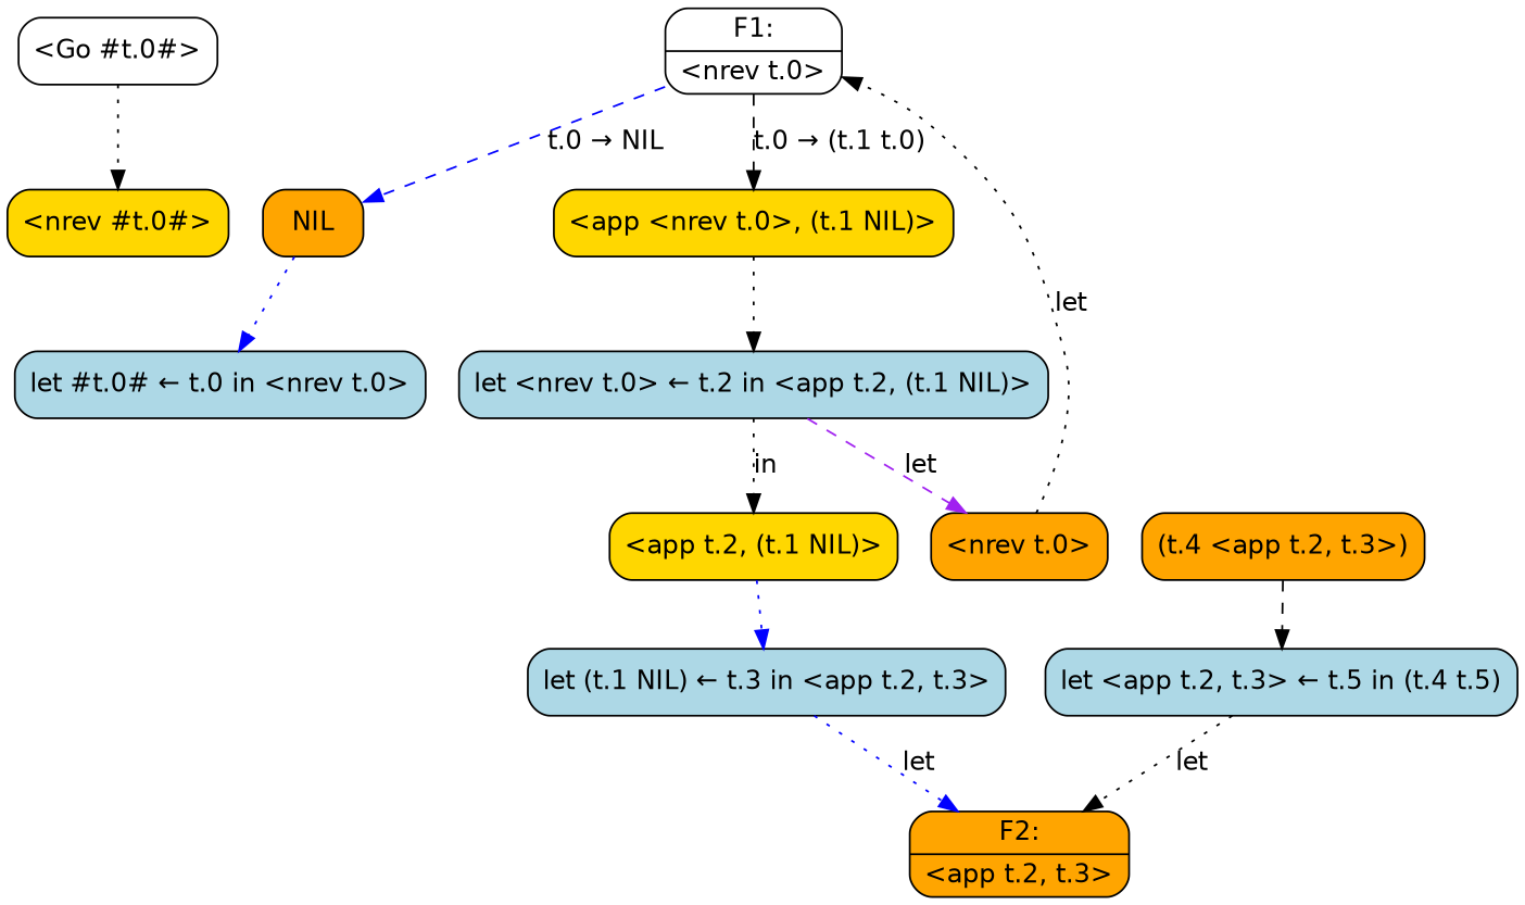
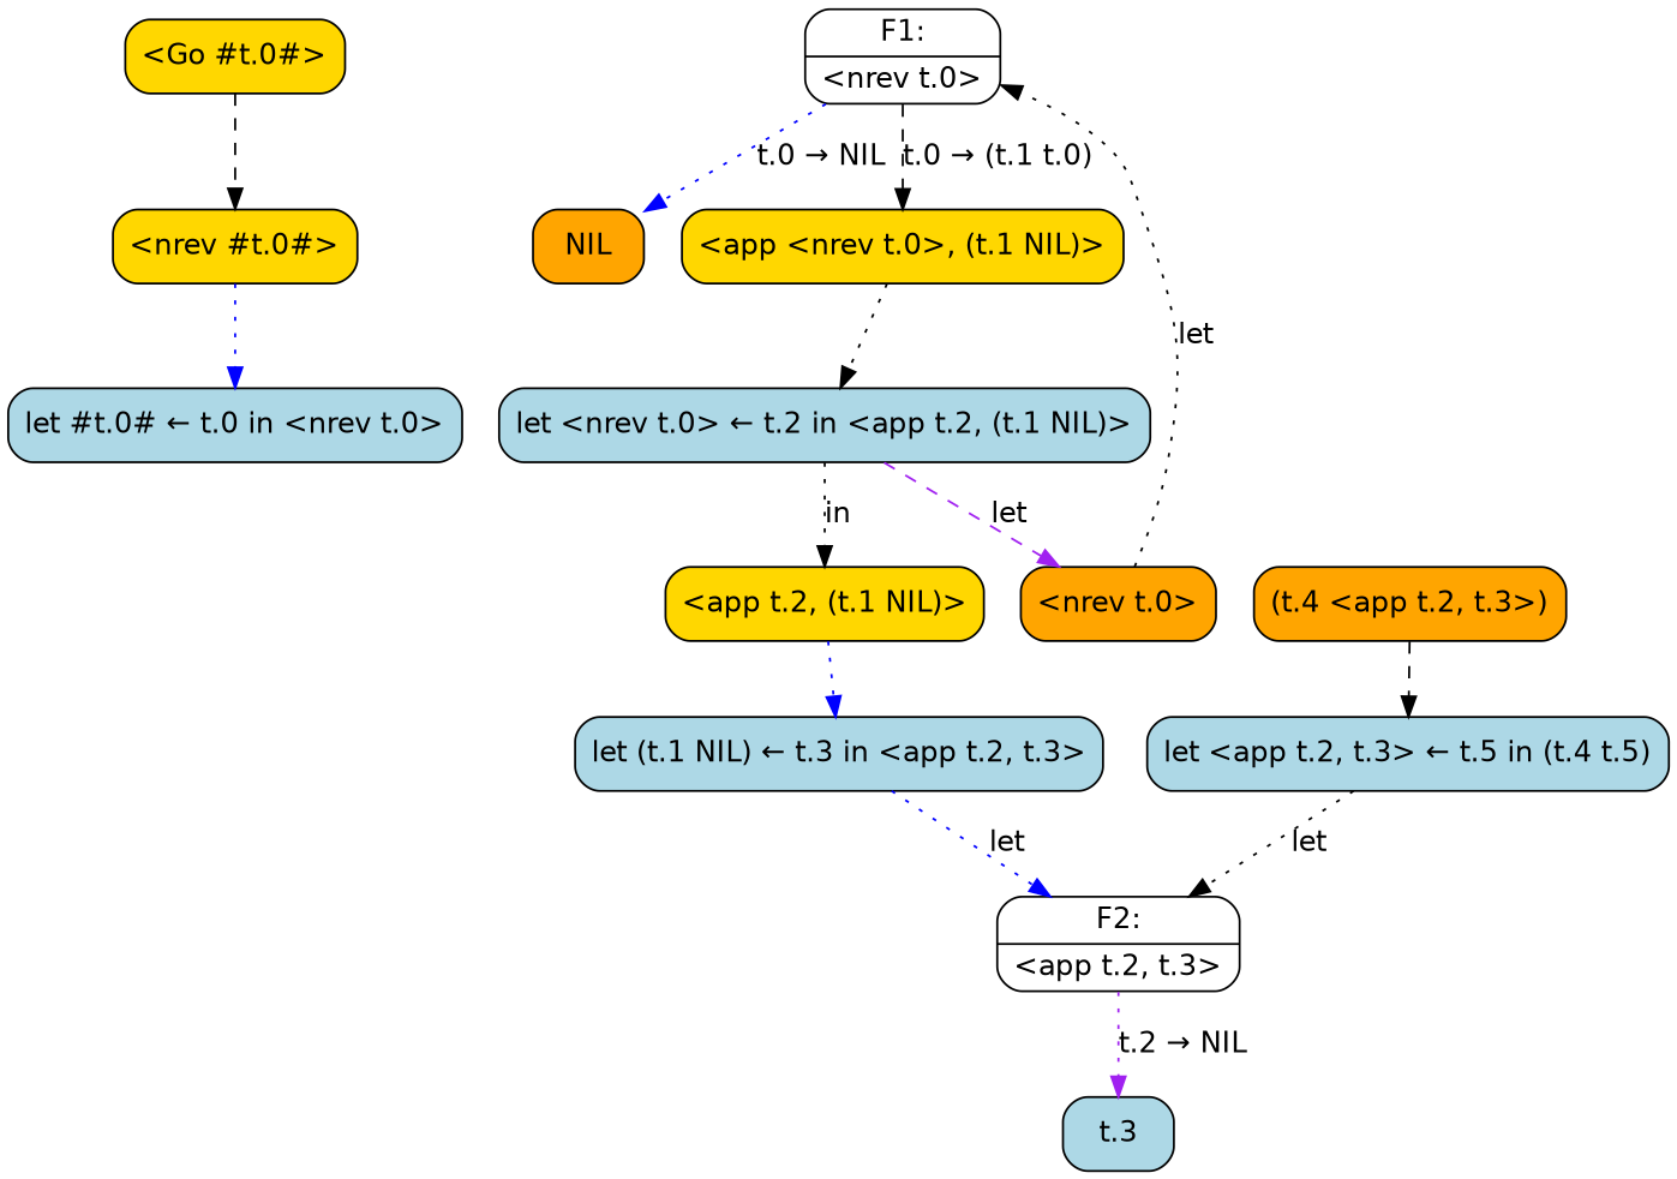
  digraph {
    fontname="DejaVu Sans"
    node [fillcolor=lightblue fontname="DejaVu Sans" shape=box style="rounded,filled"]
    edge [color=black fontname="DejaVu Sans" style=dotted]
-   n1 [fillcolor=white label="<Go #t.0#>"]
+   n1 [fillcolor=gold label="<Go #t.0#>"]
    n2 [fillcolor=gold label="<nrev #t.0#>"]
    n3 [label="let #t.0# ← t.0 in <nrev t.0>"]
    n4 [fillcolor=white label="{F1:|\<nrev t.0\>}" shape=record]
    n5 [fillcolor=orange label=NIL]
    n6 [fillcolor=gold label="<app <nrev t.0>, (t.1 NIL)>"]
    n7 [label="let <nrev t.0> ← t.2 in <app t.2, (t.1 NIL)>"]
    n8 [fillcolor=orange label="<nrev t.0>"]
    n9 [fillcolor=gold label="<app t.2, (t.1 NIL)>"]
    n10 [label="let (t.1 NIL) ← t.3 in <app t.2, t.3>"]
-   n11 [fillcolor=orange label="{F2:|\<app t.2, t.3\>}" shape=record]
+   n11 [fillcolor=white label="{F2:|\<app t.2, t.3\>}" shape=record]
+   n12 [label="t.3"]
    n13 [fillcolor=orange label="(t.4 <app t.2, t.3>)"]
    n14 [label="let <app t.2, t.3> ← t.5 in (t.4 t.5)"]
-   n1 -> n2
-   n5 -> n3 [color=blue]
-   n4 -> n5 [color=blue label="t.0 → NIL" style=dashed]
+   n1 -> n2 [style=dashed]
+   n2 -> n3 [color=blue]
+   n4 -> n5 [color=blue label="t.0 → NIL"]
    n4 -> n6 [label="t.0 → (t.1 t.0)" style=dashed]
    n6 -> n7
    n7 -> n8 [color=purple label=let style=dashed]
    n7 -> n9 [label=in]
    n8 -> n4 [label=let]
    n9 -> n10 [color=blue]
    n10 -> n11 [color=blue label=let]
+   n11 -> n12 [color=purple label="t.2 → NIL"]
    n13 -> n14 [style=dashed]
    n14 -> n11 [label=let]
  }
